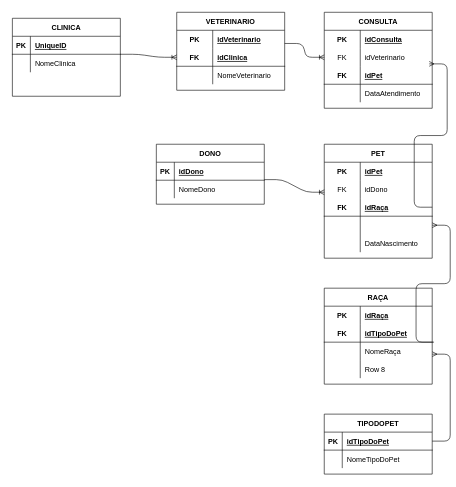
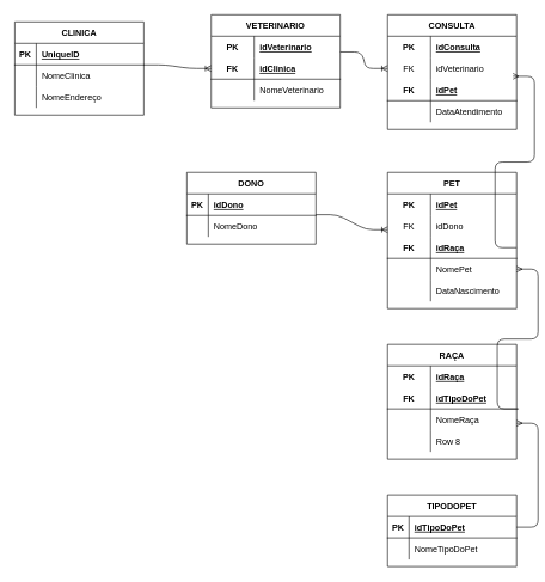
  <mxCell id="0" />
  <mxCell id="1" parent="0" />
  <mxCell id="2" value="CLINICA" style="shape=table;startSize=30;container=1;collapsible=1;childLayout=tableLayout;fixedRows=1;rowLines=0;fontStyle=1;align=center;resizeLast=1;" vertex="1" parent="1"><mxGeometry x="20" y="30" width="180" height="130" as="geometry" /></mxCell>
  <mxCell id="3" value="" style="shape=partialRectangle;collapsible=0;dropTarget=0;pointerEvents=0;fillColor=none;top=0;left=0;bottom=1;right=0;points=[[0,0.5],[1,0.5]];portConstraint=eastwest;" vertex="1" parent="2"><mxGeometry y="30" width="180" height="30" as="geometry" /></mxCell>
  <mxCell id="4" value="PK" style="shape=partialRectangle;connectable=0;fillColor=none;top=0;left=0;bottom=0;right=0;fontStyle=1;overflow=hidden;" vertex="1" parent="3"><mxGeometry width="30" height="30" as="geometry" /></mxCell>
  <mxCell id="5" value="UniqueID" style="shape=partialRectangle;connectable=0;fillColor=none;top=0;left=0;bottom=0;right=0;align=left;spacingLeft=6;fontStyle=5;overflow=hidden;" vertex="1" parent="3"><mxGeometry x="30" width="150" height="30" as="geometry" /></mxCell>
  <mxCell id="6" value="" style="shape=partialRectangle;collapsible=0;dropTarget=0;pointerEvents=0;fillColor=none;top=0;left=0;bottom=0;right=0;points=[[0,0.5],[1,0.5]];portConstraint=eastwest;" vertex="1" parent="2"><mxGeometry y="60" width="180" height="30" as="geometry" /></mxCell>
  <mxCell id="7" value="" style="shape=partialRectangle;connectable=0;fillColor=none;top=0;left=0;bottom=0;right=0;editable=1;overflow=hidden;" vertex="1" parent="6"><mxGeometry width="30" height="30" as="geometry" /></mxCell>
  <mxCell id="8" value="NomeClinica" style="shape=partialRectangle;connectable=0;fillColor=none;top=0;left=0;bottom=0;right=0;align=left;spacingLeft=6;overflow=hidden;" vertex="1" parent="6"><mxGeometry x="30" width="150" height="30" as="geometry" /></mxCell>
  <mxCell id="9" value="" style="shape=partialRectangle;collapsible=0;dropTarget=0;pointerEvents=0;fillColor=none;top=0;left=0;bottom=0;right=0;points=[[0,0.5],[1,0.5]];portConstraint=eastwest;" vertex="1" parent="2"><mxGeometry y="90" width="180" height="30" as="geometry" /></mxCell>
  <mxCell id="10" value="" style="shape=partialRectangle;connectable=0;fillColor=none;top=0;left=0;bottom=0;right=0;editable=1;overflow=hidden;" vertex="1" parent="9"><mxGeometry width="30" height="30" as="geometry" /></mxCell>
+ <mxCell id="11" value="NomeEndereço" style="shape=partialRectangle;connectable=0;fillColor=none;top=0;left=0;bottom=0;right=0;align=left;spacingLeft=6;overflow=hidden;" vertex="1" parent="9"><mxGeometry x="30" width="150" height="30" as="geometry" /></mxCell>
  <mxCell id="12" value="VETERINARIO" style="shape=table;startSize=30;container=1;collapsible=1;childLayout=tableLayout;fixedRows=1;rowLines=0;fontStyle=1;align=center;resizeLast=1;" vertex="1" parent="1"><mxGeometry x="294" y="20" width="180" height="130" as="geometry" /></mxCell>
  <mxCell id="13" value="" style="shape=partialRectangle;collapsible=0;dropTarget=0;pointerEvents=0;fillColor=none;top=0;left=0;bottom=0;right=0;points=[[0,0.5],[1,0.5]];portConstraint=eastwest;" vertex="1" parent="12"><mxGeometry y="30" width="180" height="30" as="geometry" /></mxCell>
  <mxCell id="14" value="PK" style="shape=partialRectangle;connectable=0;fillColor=none;top=0;left=0;bottom=0;right=0;fontStyle=1;overflow=hidden;" vertex="1" parent="13"><mxGeometry width="60" height="30" as="geometry" /></mxCell>
  <mxCell id="15" value="idVeterinario" style="shape=partialRectangle;connectable=0;fillColor=none;top=0;left=0;bottom=0;right=0;align=left;spacingLeft=6;fontStyle=5;overflow=hidden;" vertex="1" parent="13"><mxGeometry x="60" width="120" height="30" as="geometry" /></mxCell>
  <mxCell id="16" value="" style="shape=partialRectangle;collapsible=0;dropTarget=0;pointerEvents=0;fillColor=none;top=0;left=0;bottom=1;right=0;points=[[0,0.5],[1,0.5]];portConstraint=eastwest;" vertex="1" parent="12"><mxGeometry y="60" width="180" height="30" as="geometry" /></mxCell>
  <mxCell id="17" value="FK" style="shape=partialRectangle;connectable=0;fillColor=none;top=0;left=0;bottom=0;right=0;fontStyle=1;overflow=hidden;" vertex="1" parent="16"><mxGeometry width="60" height="30" as="geometry" /></mxCell>
  <mxCell id="18" value="idClinica" style="shape=partialRectangle;connectable=0;fillColor=none;top=0;left=0;bottom=0;right=0;align=left;spacingLeft=6;fontStyle=5;overflow=hidden;" vertex="1" parent="16"><mxGeometry x="60" width="120" height="30" as="geometry" /></mxCell>
  <mxCell id="19" value="" style="shape=partialRectangle;collapsible=0;dropTarget=0;pointerEvents=0;fillColor=none;top=0;left=0;bottom=0;right=0;points=[[0,0.5],[1,0.5]];portConstraint=eastwest;" vertex="1" parent="12"><mxGeometry y="90" width="180" height="30" as="geometry" /></mxCell>
  <mxCell id="20" value="" style="shape=partialRectangle;connectable=0;fillColor=none;top=0;left=0;bottom=0;right=0;editable=1;overflow=hidden;" vertex="1" parent="19"><mxGeometry width="60" height="30" as="geometry" /></mxCell>
  <mxCell id="21" value="NomeVeterinario" style="shape=partialRectangle;connectable=0;fillColor=none;top=0;left=0;bottom=0;right=0;align=left;spacingLeft=6;overflow=hidden;" vertex="1" parent="19"><mxGeometry x="60" width="120" height="30" as="geometry" /></mxCell>
  <mxCell id="22" value="CONSULTA" style="shape=table;startSize=30;container=1;collapsible=1;childLayout=tableLayout;fixedRows=1;rowLines=0;fontStyle=1;align=center;resizeLast=1;" vertex="1" parent="1"><mxGeometry x="540" y="20" width="180" height="160" as="geometry" /></mxCell>
  <mxCell id="23" value="" style="shape=partialRectangle;collapsible=0;dropTarget=0;pointerEvents=0;fillColor=none;top=0;left=0;bottom=0;right=0;points=[[0,0.5],[1,0.5]];portConstraint=eastwest;" vertex="1" parent="22"><mxGeometry y="30" width="180" height="30" as="geometry" /></mxCell>
  <mxCell id="24" value="PK" style="shape=partialRectangle;connectable=0;fillColor=none;top=0;left=0;bottom=0;right=0;fontStyle=1;overflow=hidden;" vertex="1" parent="23"><mxGeometry width="60" height="30" as="geometry" /></mxCell>
  <mxCell id="25" value="idConsulta" style="shape=partialRectangle;connectable=0;fillColor=none;top=0;left=0;bottom=0;right=0;align=left;spacingLeft=6;fontStyle=5;overflow=hidden;" vertex="1" parent="23"><mxGeometry x="60" width="120" height="30" as="geometry" /></mxCell>
  <mxCell id="26" value="" style="shape=partialRectangle;collapsible=0;dropTarget=0;pointerEvents=0;fillColor=none;top=0;left=0;bottom=0;right=0;points=[[0,0.5],[1,0.5]];portConstraint=eastwest;" vertex="1" parent="22"><mxGeometry y="60" width="180" height="30" as="geometry" /></mxCell>
  <mxCell id="27" value="FK" style="shape=partialRectangle;connectable=0;fillColor=none;top=0;left=0;bottom=0;right=0;fontStyle=0;overflow=hidden;" vertex="1" parent="26"><mxGeometry width="60" height="30" as="geometry" /></mxCell>
  <mxCell id="28" value="idVeterinario" style="shape=partialRectangle;connectable=0;fillColor=none;top=0;left=0;bottom=0;right=0;align=left;spacingLeft=6;fontStyle=0;overflow=hidden;" vertex="1" parent="26"><mxGeometry x="60" width="120" height="30" as="geometry" /></mxCell>
  <mxCell id="29" value="" style="shape=partialRectangle;collapsible=0;dropTarget=0;pointerEvents=0;fillColor=none;top=0;left=0;bottom=1;right=0;points=[[0,0.5],[1,0.5]];portConstraint=eastwest;" vertex="1" parent="22"><mxGeometry y="90" width="180" height="30" as="geometry" /></mxCell>
  <mxCell id="30" value="FK" style="shape=partialRectangle;connectable=0;fillColor=none;top=0;left=0;bottom=0;right=0;fontStyle=1;overflow=hidden;" vertex="1" parent="29"><mxGeometry width="60" height="30" as="geometry" /></mxCell>
  <mxCell id="31" value="idPet" style="shape=partialRectangle;connectable=0;fillColor=none;top=0;left=0;bottom=0;right=0;align=left;spacingLeft=6;fontStyle=5;overflow=hidden;" vertex="1" parent="29"><mxGeometry x="60" width="120" height="30" as="geometry" /></mxCell>
  <mxCell id="32" value="" style="shape=partialRectangle;collapsible=0;dropTarget=0;pointerEvents=0;fillColor=none;top=0;left=0;bottom=0;right=0;points=[[0,0.5],[1,0.5]];portConstraint=eastwest;" vertex="1" parent="22"><mxGeometry y="120" width="180" height="30" as="geometry" /></mxCell>
  <mxCell id="33" value="" style="shape=partialRectangle;connectable=0;fillColor=none;top=0;left=0;bottom=0;right=0;editable=1;overflow=hidden;" vertex="1" parent="32"><mxGeometry width="60" height="30" as="geometry" /></mxCell>
  <mxCell id="34" value="DataAtendimento" style="shape=partialRectangle;connectable=0;fillColor=none;top=0;left=0;bottom=0;right=0;align=left;spacingLeft=6;overflow=hidden;" vertex="1" parent="32"><mxGeometry x="60" width="120" height="30" as="geometry" /></mxCell>
  <mxCell id="35" value="PET" style="shape=table;startSize=30;container=1;collapsible=1;childLayout=tableLayout;fixedRows=1;rowLines=0;fontStyle=1;align=center;resizeLast=1;" vertex="1" parent="1"><mxGeometry x="540" y="240" width="180" height="190" as="geometry" /></mxCell>
  <mxCell id="36" value="" style="shape=partialRectangle;collapsible=0;dropTarget=0;pointerEvents=0;fillColor=none;top=0;left=0;bottom=0;right=0;points=[[0,0.5],[1,0.5]];portConstraint=eastwest;" vertex="1" parent="35"><mxGeometry y="30" width="180" height="30" as="geometry" /></mxCell>
  <mxCell id="37" value="PK" style="shape=partialRectangle;connectable=0;fillColor=none;top=0;left=0;bottom=0;right=0;fontStyle=1;overflow=hidden;" vertex="1" parent="36"><mxGeometry width="60" height="30" as="geometry" /></mxCell>
  <mxCell id="38" value="idPet" style="shape=partialRectangle;connectable=0;fillColor=none;top=0;left=0;bottom=0;right=0;align=left;spacingLeft=6;fontStyle=5;overflow=hidden;" vertex="1" parent="36"><mxGeometry x="60" width="120" height="30" as="geometry" /></mxCell>
  <mxCell id="39" value="" style="shape=partialRectangle;collapsible=0;dropTarget=0;pointerEvents=0;fillColor=none;top=0;left=0;bottom=0;right=0;points=[[0,0.5],[1,0.5]];portConstraint=eastwest;" vertex="1" parent="35"><mxGeometry y="60" width="180" height="30" as="geometry" /></mxCell>
  <mxCell id="40" value="FK" style="shape=partialRectangle;connectable=0;fillColor=none;top=0;left=0;bottom=0;right=0;fontStyle=0;overflow=hidden;" vertex="1" parent="39"><mxGeometry width="60" height="30" as="geometry" /></mxCell>
  <mxCell id="41" value="idDono" style="shape=partialRectangle;connectable=0;fillColor=none;top=0;left=0;bottom=0;right=0;align=left;spacingLeft=6;fontStyle=0;overflow=hidden;" vertex="1" parent="39"><mxGeometry x="60" width="120" height="30" as="geometry" /></mxCell>
  <mxCell id="42" value="" style="shape=partialRectangle;collapsible=0;dropTarget=0;pointerEvents=0;fillColor=none;top=0;left=0;bottom=1;right=0;points=[[0,0.5],[1,0.5]];portConstraint=eastwest;" vertex="1" parent="35"><mxGeometry y="90" width="180" height="30" as="geometry" /></mxCell>
  <mxCell id="43" value="FK" style="shape=partialRectangle;connectable=0;fillColor=none;top=0;left=0;bottom=0;right=0;fontStyle=1;overflow=hidden;" vertex="1" parent="42"><mxGeometry width="60" height="30" as="geometry" /></mxCell>
  <mxCell id="44" value="idRaça" style="shape=partialRectangle;connectable=0;fillColor=none;top=0;left=0;bottom=0;right=0;align=left;spacingLeft=6;fontStyle=5;overflow=hidden;" vertex="1" parent="42"><mxGeometry x="60" width="120" height="30" as="geometry" /></mxCell>
  <mxCell id="45" value="" style="shape=partialRectangle;collapsible=0;dropTarget=0;pointerEvents=0;fillColor=none;top=0;left=0;bottom=0;right=0;points=[[0,0.5],[1,0.5]];portConstraint=eastwest;" vertex="1" parent="35"><mxGeometry y="120" width="180" height="30" as="geometry" /></mxCell>
  <mxCell id="46" value="" style="shape=partialRectangle;connectable=0;fillColor=none;top=0;left=0;bottom=0;right=0;editable=1;overflow=hidden;" vertex="1" parent="45"><mxGeometry width="60" height="30" as="geometry" /></mxCell>
+ <mxCell id="47" value="NomePet" style="shape=partialRectangle;connectable=0;fillColor=none;top=0;left=0;bottom=0;right=0;align=left;spacingLeft=6;overflow=hidden;" vertex="1" parent="45"><mxGeometry x="60" width="120" height="30" as="geometry" /></mxCell>
  <mxCell id="48" value="" style="shape=partialRectangle;collapsible=0;dropTarget=0;pointerEvents=0;fillColor=none;top=0;left=0;bottom=0;right=0;points=[[0,0.5],[1,0.5]];portConstraint=eastwest;" vertex="1" parent="35"><mxGeometry y="150" width="180" height="30" as="geometry" /></mxCell>
  <mxCell id="49" value="" style="shape=partialRectangle;connectable=0;fillColor=none;top=0;left=0;bottom=0;right=0;editable=1;overflow=hidden;" vertex="1" parent="48"><mxGeometry width="60" height="30" as="geometry" /></mxCell>
  <mxCell id="50" value="DataNascimento" style="shape=partialRectangle;connectable=0;fillColor=none;top=0;left=0;bottom=0;right=0;align=left;spacingLeft=6;overflow=hidden;" vertex="1" parent="48"><mxGeometry x="60" width="120" height="30" as="geometry" /></mxCell>
  <mxCell id="51" value="RAÇA" style="shape=table;startSize=30;container=1;collapsible=1;childLayout=tableLayout;fixedRows=1;rowLines=0;fontStyle=1;align=center;resizeLast=1;" vertex="1" parent="1"><mxGeometry x="540" y="480" width="180" height="160" as="geometry" /></mxCell>
  <mxCell id="52" value="" style="shape=partialRectangle;collapsible=0;dropTarget=0;pointerEvents=0;fillColor=none;top=0;left=0;bottom=0;right=0;points=[[0,0.5],[1,0.5]];portConstraint=eastwest;" vertex="1" parent="51"><mxGeometry y="30" width="180" height="30" as="geometry" /></mxCell>
  <mxCell id="53" value="PK" style="shape=partialRectangle;connectable=0;fillColor=none;top=0;left=0;bottom=0;right=0;fontStyle=1;overflow=hidden;" vertex="1" parent="52"><mxGeometry width="60" height="30" as="geometry" /></mxCell>
  <mxCell id="54" value="idRaça" style="shape=partialRectangle;connectable=0;fillColor=none;top=0;left=0;bottom=0;right=0;align=left;spacingLeft=6;fontStyle=5;overflow=hidden;" vertex="1" parent="52"><mxGeometry x="60" width="120" height="30" as="geometry" /></mxCell>
  <mxCell id="55" value="" style="shape=partialRectangle;collapsible=0;dropTarget=0;pointerEvents=0;fillColor=none;top=0;left=0;bottom=1;right=0;points=[[0,0.5],[1,0.5]];portConstraint=eastwest;" vertex="1" parent="51"><mxGeometry y="60" width="180" height="30" as="geometry" /></mxCell>
  <mxCell id="56" value="FK" style="shape=partialRectangle;connectable=0;fillColor=none;top=0;left=0;bottom=0;right=0;fontStyle=1;overflow=hidden;" vertex="1" parent="55"><mxGeometry width="60" height="30" as="geometry" /></mxCell>
  <mxCell id="57" value="idTipoDoPet" style="shape=partialRectangle;connectable=0;fillColor=none;top=0;left=0;bottom=0;right=0;align=left;spacingLeft=6;fontStyle=5;overflow=hidden;" vertex="1" parent="55"><mxGeometry x="60" width="120" height="30" as="geometry" /></mxCell>
  <mxCell id="58" value="" style="shape=partialRectangle;collapsible=0;dropTarget=0;pointerEvents=0;fillColor=none;top=0;left=0;bottom=0;right=0;points=[[0,0.5],[1,0.5]];portConstraint=eastwest;" vertex="1" parent="51"><mxGeometry y="90" width="180" height="30" as="geometry" /></mxCell>
  <mxCell id="59" value="" style="shape=partialRectangle;connectable=0;fillColor=none;top=0;left=0;bottom=0;right=0;editable=1;overflow=hidden;" vertex="1" parent="58"><mxGeometry width="60" height="30" as="geometry" /></mxCell>
  <mxCell id="60" value="NomeRaça" style="shape=partialRectangle;connectable=0;fillColor=none;top=0;left=0;bottom=0;right=0;align=left;spacingLeft=6;overflow=hidden;" vertex="1" parent="58"><mxGeometry x="60" width="120" height="30" as="geometry" /></mxCell>
  <mxCell id="61" value="" style="shape=partialRectangle;collapsible=0;dropTarget=0;pointerEvents=0;fillColor=none;top=0;left=0;bottom=0;right=0;points=[[0,0.5],[1,0.5]];portConstraint=eastwest;" vertex="1" parent="51"><mxGeometry y="120" width="180" height="30" as="geometry" /></mxCell>
  <mxCell id="62" value="" style="shape=partialRectangle;connectable=0;fillColor=none;top=0;left=0;bottom=0;right=0;editable=1;overflow=hidden;" vertex="1" parent="61"><mxGeometry width="60" height="30" as="geometry" /></mxCell>
  <mxCell id="63" value="Row 8" style="shape=partialRectangle;connectable=0;fillColor=none;top=0;left=0;bottom=0;right=0;align=left;spacingLeft=6;overflow=hidden;" vertex="1" parent="61"><mxGeometry x="60" width="120" height="30" as="geometry" /></mxCell>
  <mxCell id="64" value="TIPODOPET" style="shape=table;startSize=30;container=1;collapsible=1;childLayout=tableLayout;fixedRows=1;rowLines=0;fontStyle=1;align=center;resizeLast=1;" vertex="1" parent="1"><mxGeometry x="540" y="690" width="180" height="100" as="geometry" /></mxCell>
  <mxCell id="65" value="" style="shape=partialRectangle;collapsible=0;dropTarget=0;pointerEvents=0;fillColor=none;top=0;left=0;bottom=1;right=0;points=[[0,0.5],[1,0.5]];portConstraint=eastwest;" vertex="1" parent="64"><mxGeometry y="30" width="180" height="30" as="geometry" /></mxCell>
  <mxCell id="66" value="PK" style="shape=partialRectangle;connectable=0;fillColor=none;top=0;left=0;bottom=0;right=0;fontStyle=1;overflow=hidden;" vertex="1" parent="65"><mxGeometry width="30" height="30" as="geometry" /></mxCell>
  <mxCell id="67" value="idTipoDoPet" style="shape=partialRectangle;connectable=0;fillColor=none;top=0;left=0;bottom=0;right=0;align=left;spacingLeft=6;fontStyle=5;overflow=hidden;" vertex="1" parent="65"><mxGeometry x="30" width="150" height="30" as="geometry" /></mxCell>
  <mxCell id="68" value="" style="shape=partialRectangle;collapsible=0;dropTarget=0;pointerEvents=0;fillColor=none;top=0;left=0;bottom=0;right=0;points=[[0,0.5],[1,0.5]];portConstraint=eastwest;" vertex="1" parent="64"><mxGeometry y="60" width="180" height="30" as="geometry" /></mxCell>
  <mxCell id="69" value="" style="shape=partialRectangle;connectable=0;fillColor=none;top=0;left=0;bottom=0;right=0;editable=1;overflow=hidden;" vertex="1" parent="68"><mxGeometry width="30" height="30" as="geometry" /></mxCell>
  <mxCell id="70" value="NomeTipoDoPet" style="shape=partialRectangle;connectable=0;fillColor=none;top=0;left=0;bottom=0;right=0;align=left;spacingLeft=6;overflow=hidden;" vertex="1" parent="68"><mxGeometry x="30" width="150" height="30" as="geometry" /></mxCell>
  <mxCell id="71" value="DONO" style="shape=table;startSize=30;container=1;collapsible=1;childLayout=tableLayout;fixedRows=1;rowLines=0;fontStyle=1;align=center;resizeLast=1;" vertex="1" parent="1"><mxGeometry x="260" y="240" width="180" height="100" as="geometry" /></mxCell>
  <mxCell id="72" value="" style="shape=partialRectangle;collapsible=0;dropTarget=0;pointerEvents=0;fillColor=none;top=0;left=0;bottom=1;right=0;points=[[0,0.5],[1,0.5]];portConstraint=eastwest;" vertex="1" parent="71"><mxGeometry y="30" width="180" height="30" as="geometry" /></mxCell>
  <mxCell id="73" value="PK" style="shape=partialRectangle;connectable=0;fillColor=none;top=0;left=0;bottom=0;right=0;fontStyle=1;overflow=hidden;" vertex="1" parent="72"><mxGeometry width="30" height="30" as="geometry" /></mxCell>
  <mxCell id="74" value="idDono" style="shape=partialRectangle;connectable=0;fillColor=none;top=0;left=0;bottom=0;right=0;align=left;spacingLeft=6;fontStyle=5;overflow=hidden;" vertex="1" parent="72"><mxGeometry x="30" width="150" height="30" as="geometry" /></mxCell>
  <mxCell id="75" value="" style="shape=partialRectangle;collapsible=0;dropTarget=0;pointerEvents=0;fillColor=none;top=0;left=0;bottom=0;right=0;points=[[0,0.5],[1,0.5]];portConstraint=eastwest;" vertex="1" parent="71"><mxGeometry y="60" width="180" height="30" as="geometry" /></mxCell>
  <mxCell id="76" value="" style="shape=partialRectangle;connectable=0;fillColor=none;top=0;left=0;bottom=0;right=0;editable=1;overflow=hidden;" vertex="1" parent="75"><mxGeometry width="30" height="30" as="geometry" /></mxCell>
  <mxCell id="77" value="NomeDono" style="shape=partialRectangle;connectable=0;fillColor=none;top=0;left=0;bottom=0;right=0;align=left;spacingLeft=6;overflow=hidden;" vertex="1" parent="75"><mxGeometry x="30" width="150" height="30" as="geometry" /></mxCell>
  <mxCell id="78" value="" style="edgeStyle=entityRelationEdgeStyle;fontSize=12;html=1;endArrow=ERoneToMany;" edge="1" parent="1" target="16"><mxGeometry width="100" height="100" relative="1" as="geometry"><mxPoint x="200" y="90" as="sourcePoint" /><mxPoint x="470" y="250" as="targetPoint" /></mxGeometry></mxCell>
  <mxCell id="79" value="" style="edgeStyle=entityRelationEdgeStyle;fontSize=12;html=1;endArrow=ERoneToMany;exitX=1;exitY=-0.033;exitDx=0;exitDy=0;exitPerimeter=0;" edge="1" parent="1" source="75"><mxGeometry width="100" height="100" relative="1" as="geometry"><mxPoint x="440" y="420" as="sourcePoint" /><mxPoint x="540" y="320" as="targetPoint" /></mxGeometry></mxCell>
  <mxCell id="80" value="" style="edgeStyle=entityRelationEdgeStyle;fontSize=12;html=1;endArrow=ERoneToMany;exitX=1;exitY=0.733;exitDx=0;exitDy=0;exitPerimeter=0;entryX=0;entryY=0.5;entryDx=0;entryDy=0;" edge="1" parent="1" source="13" target="26"><mxGeometry width="100" height="100" relative="1" as="geometry"><mxPoint x="450" y="180" as="sourcePoint" /><mxPoint x="550" y="80" as="targetPoint" /></mxGeometry></mxCell>
  <mxCell id="81" value="" style="edgeStyle=entityRelationEdgeStyle;fontSize=12;html=1;endArrow=ERmany;exitX=1;exitY=0.5;exitDx=0;exitDy=0;entryX=1;entryY=0.667;entryDx=0;entryDy=0;entryPerimeter=0;" edge="1" parent="1" source="65" target="58"><mxGeometry width="100" height="100" relative="1" as="geometry"><mxPoint x="620" y="710" as="sourcePoint" /><mxPoint x="720" y="610" as="targetPoint" /></mxGeometry></mxCell>
  <mxCell id="82" value="" style="edgeStyle=entityRelationEdgeStyle;fontSize=12;html=1;endArrow=ERmany;entryX=1;entryY=0.5;entryDx=0;entryDy=0;exitX=1.017;exitY=1;exitDx=0;exitDy=0;exitPerimeter=0;" edge="1" parent="1" source="55" target="45"><mxGeometry width="100" height="100" relative="1" as="geometry"><mxPoint x="370" y="350" as="sourcePoint" /><mxPoint x="470" y="250" as="targetPoint" /></mxGeometry></mxCell>
  <mxCell id="83" value="" style="edgeStyle=entityRelationEdgeStyle;fontSize=12;html=1;endArrow=ERmany;exitX=1;exitY=0.5;exitDx=0;exitDy=0;entryX=0.972;entryY=-0.133;entryDx=0;entryDy=0;entryPerimeter=0;" edge="1" parent="1" source="42" target="29"><mxGeometry width="100" height="100" relative="1" as="geometry"><mxPoint x="630" y="200" as="sourcePoint" /><mxPoint x="730" y="100" as="targetPoint" /></mxGeometry></mxCell>
